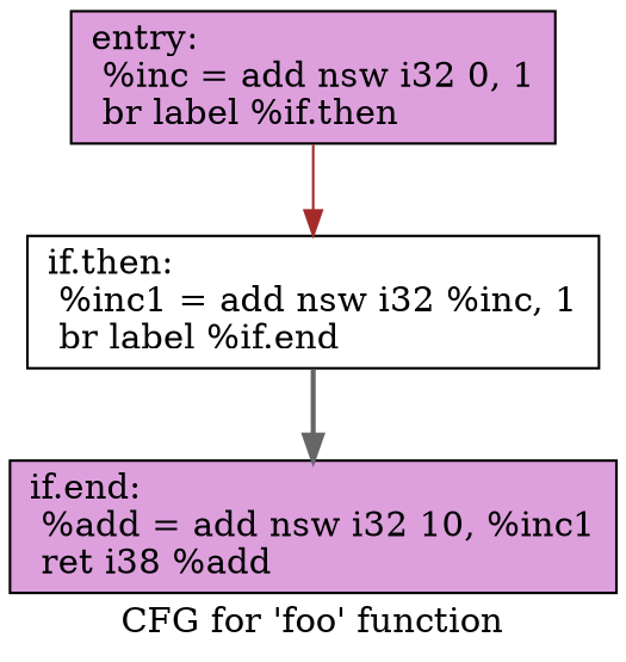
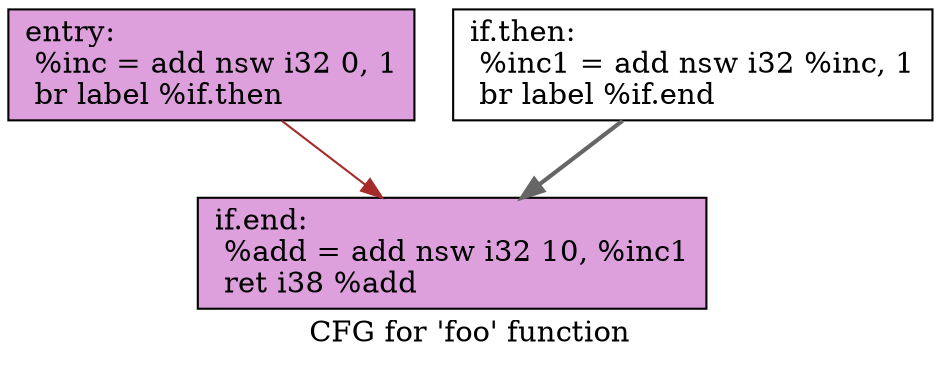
  digraph {
    label="CFG for 'foo' function"
    node [fillcolor=plum shape=record style=filled]
    n1 [label="{entry:\l  %inc = add nsw i32 0, 1\l  br label %if.then\l}"]
    n2 [fillcolor=white label="{if.then:                                          \l  %inc1 = add nsw i32 %inc, 1\l  br label %if.end\l}"]
    n3 [label="{if.end:                                           \l  %add = add nsw i32 10, %inc1\l  ret i38 %add\l}"]
-   n1 -> n2 [color=brown style=solid]
+   n1 -> n3 [color=brown style=solid]
    n2 -> n3 [color=gray40 style=bold]
  }
